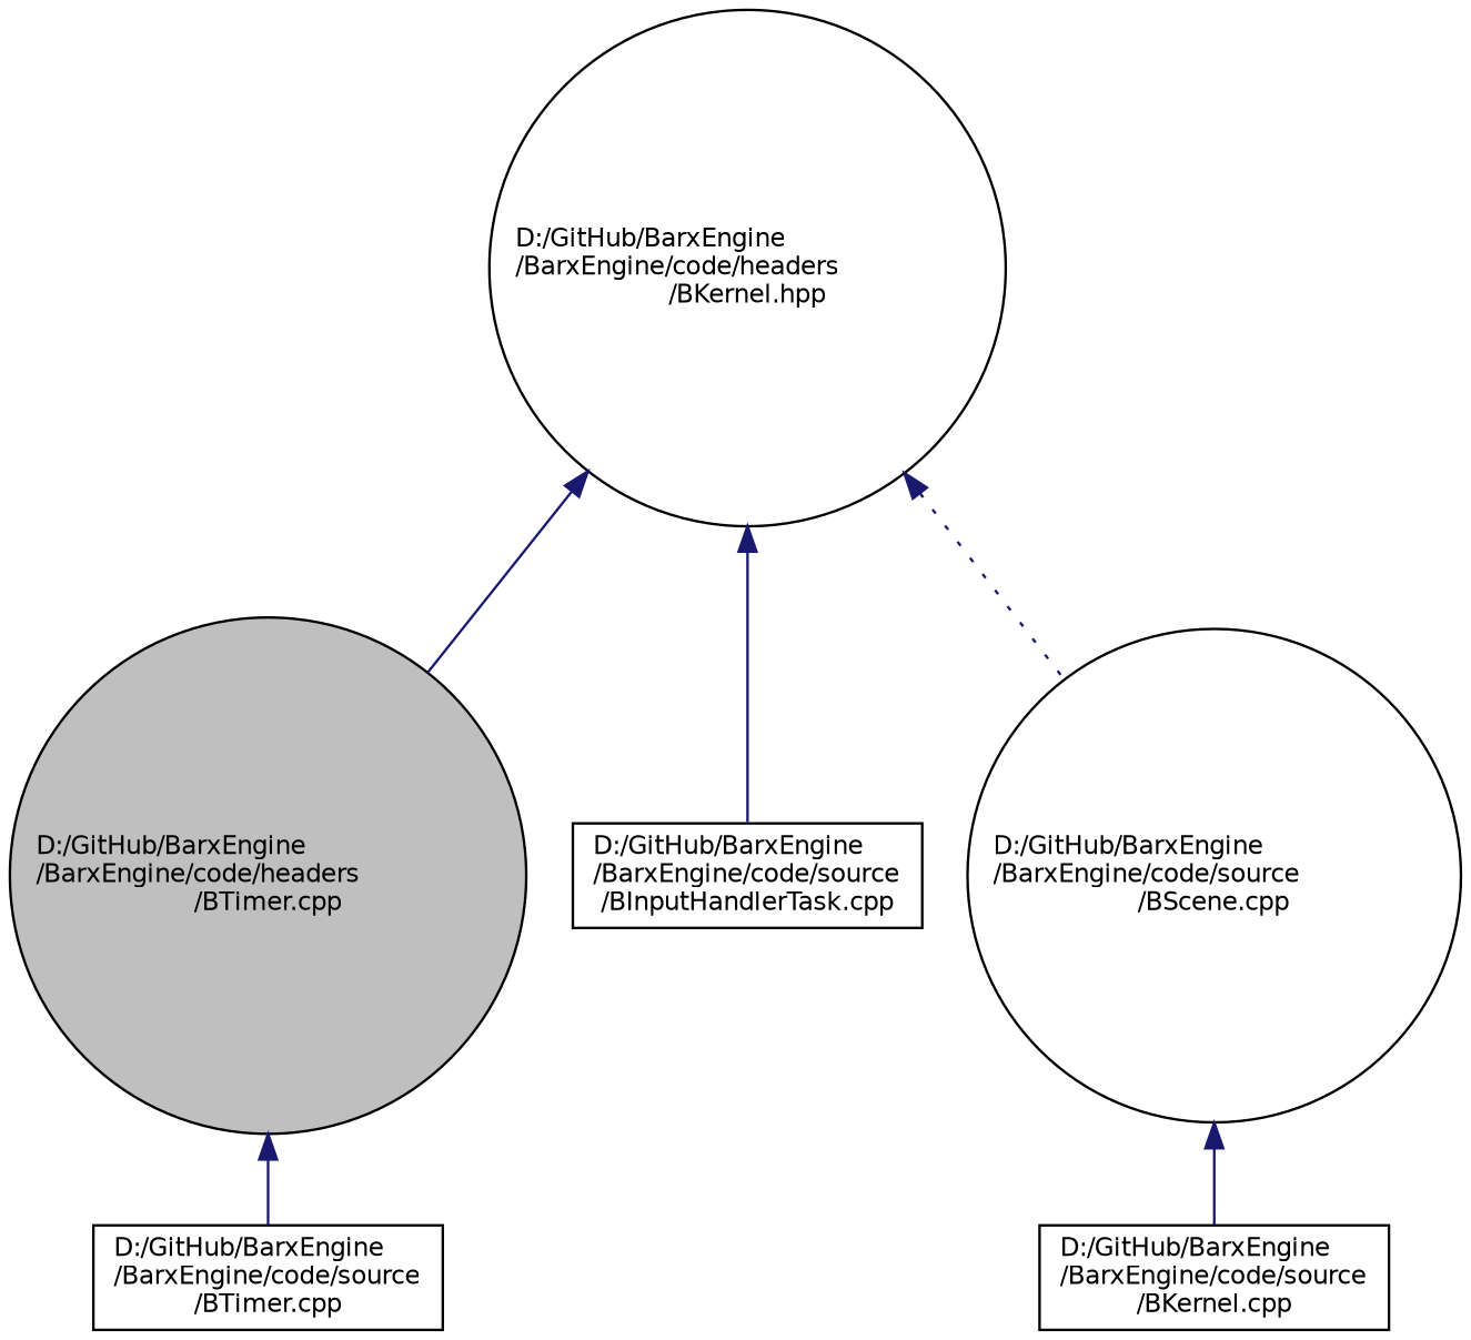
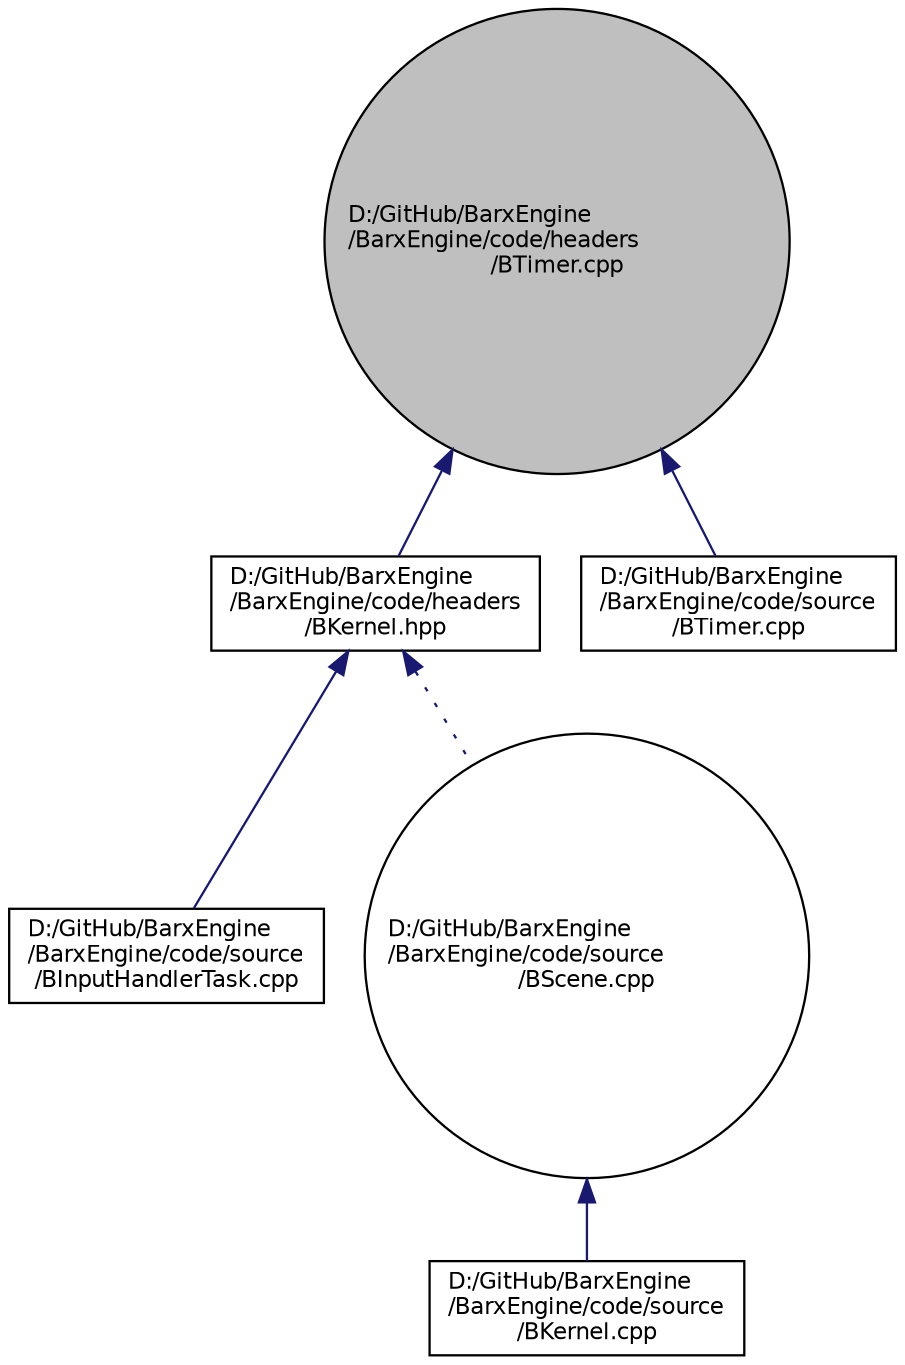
  digraph {
    node [color=black fillcolor=white fontname=Helvetica fontsize=10 shape=box style=filled]
    edge [color=midnightblue dir=back fontname=Helvetica fontsize=10 labelfontname=Helvetica labelfontsize=10 style=solid]
    n1 [fillcolor=grey75 fontcolor=black height=0.2 label="D:/GitHub/BarxEngine\l/BarxEngine/code/headers\l/BTimer.cpp" shape=circle width=0.4]
-   n2 [height=0.2 label="D:/GitHub/BarxEngine\l/BarxEngine/code/headers\l/BKernel.hpp" shape=circle width=0.4]
+   n2 [height=0.2 label="D:/GitHub/BarxEngine\l/BarxEngine/code/headers\l/BKernel.hpp" width=0.4]
    n3 [height=0.2 label="D:/GitHub/BarxEngine\l/BarxEngine/code/source\l/BTimer.cpp" width=0.4]
    n4 [height=0.2 label="D:/GitHub/BarxEngine\l/BarxEngine/code/source\l/BInputHandlerTask.cpp" width=0.4]
    n5 [height=0.2 label="D:/GitHub/BarxEngine\l/BarxEngine/code/source\l/BScene.cpp" shape=circle width=0.4]
    n6 [height=0.2 label="D:/GitHub/BarxEngine\l/BarxEngine/code/source\l/BKernel.cpp" width=0.4]
-   n2 -> n1
+   n1 -> n2
    n1 -> n3
    n2 -> n4
    n2 -> n5 [style=dotted]
    n5 -> n6
  }
